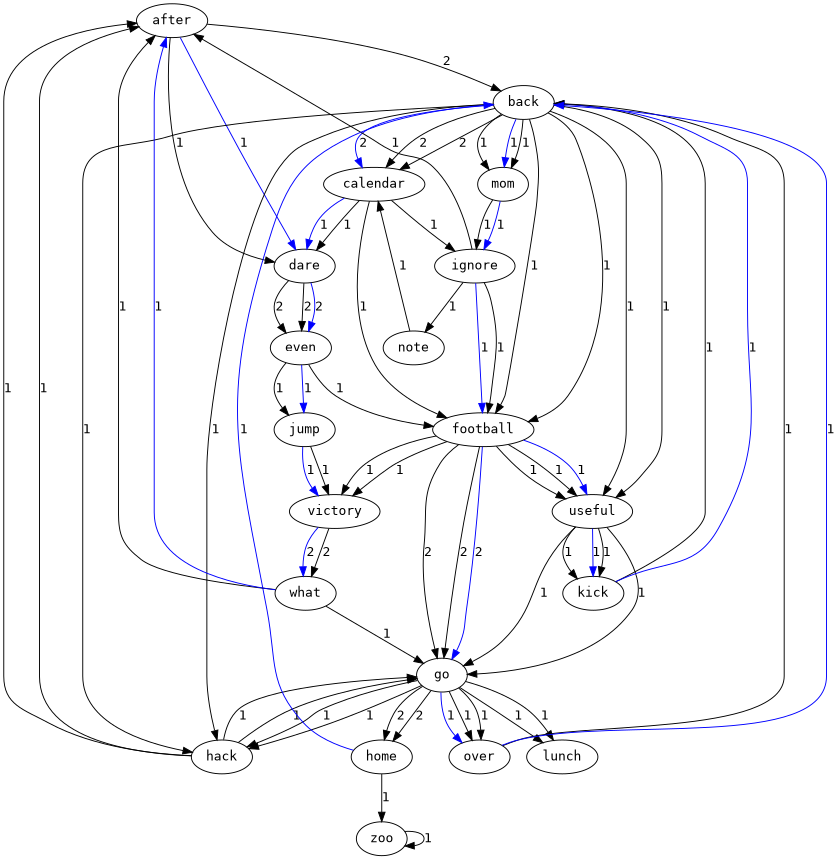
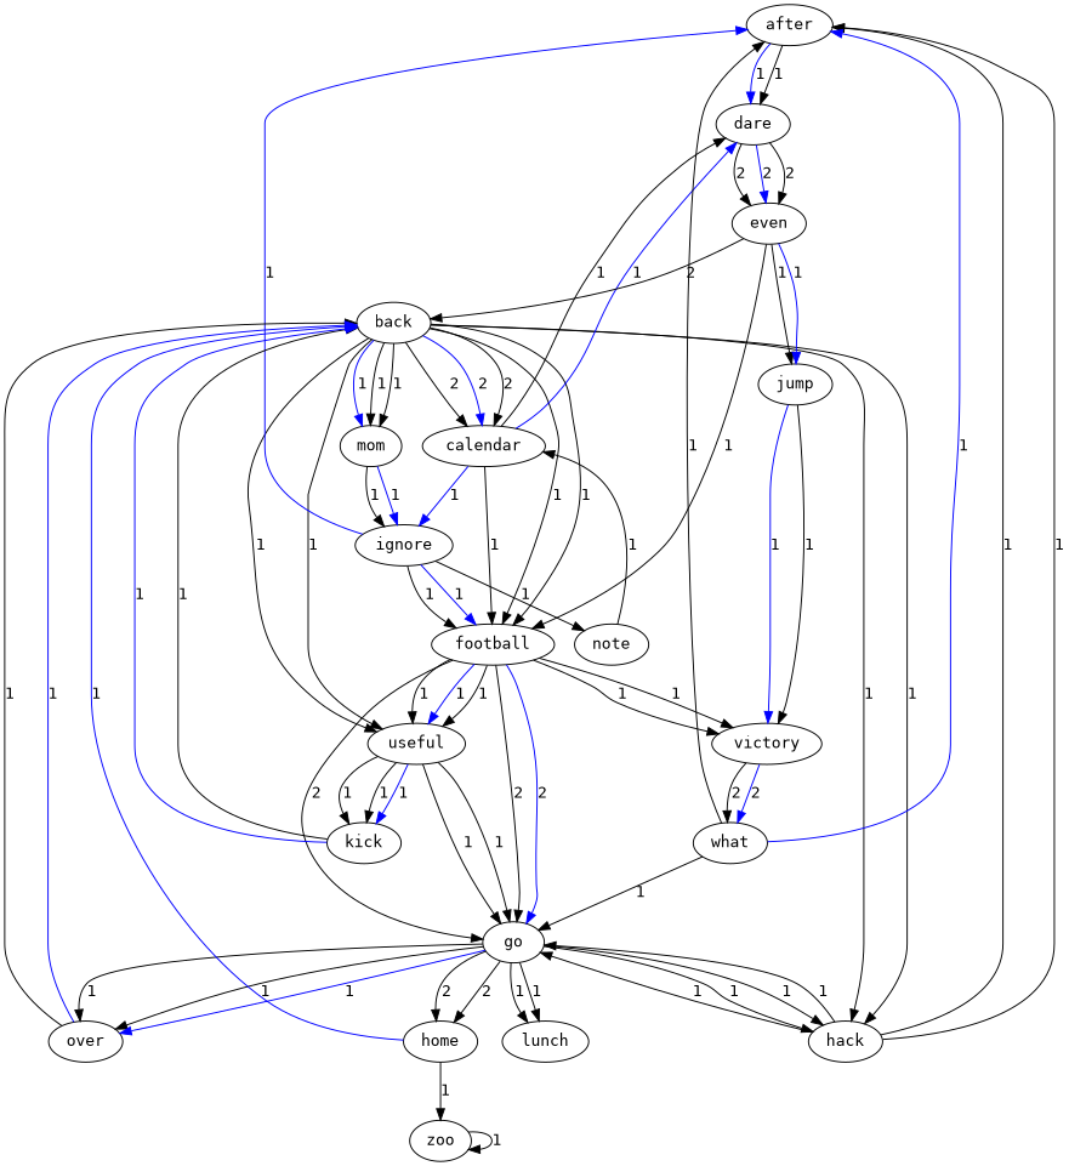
  digraph {
    fontname="DejaVu Sans Mono"
    node [fontname="DejaVu Sans Mono"]
    edge [fontname="DejaVu Sans Mono"]
    after
    back
    dare
    football
    calendar
    useful
    hack
    mom
    even
    ignore
    note
    go
    victory
    kick
    jump
    home
    lunch
    over
    what
    zoo
-   after -> back [label=2]
+   even -> back [label=2]
    after -> dare [label=1]
    after -> dare [color=blue label=1]
    back -> football [label=1]
    back -> football [label=1]
    back -> calendar [label=2]
    back -> calendar [label=2]
    back -> calendar [color=blue label=2]
    back -> useful [label=1]
    back -> useful [label=1]
    back -> hack [label=1]
    back -> hack [label=1]
    back -> mom [label=1]
    back -> mom [label=1]
    back -> mom [color=blue label=1]
    dare -> even [label=2]
    dare -> even [label=2]
    dare -> even [color=blue label=2]
    football -> useful [label=1]
    football -> useful [label=1]
    football -> useful [color=blue label=1]
    football -> go [label=2]
    football -> go [label=2]
    football -> go [color=blue label=2]
    football -> victory [label=1]
    football -> victory [label=1]
    calendar -> dare [label=1]
    calendar -> dare [color=blue label=1]
    calendar -> football [label=1]
-   calendar -> ignore [label=1]
+   calendar -> ignore [label=1 color=blue]
    useful -> go [label=1]
    useful -> go [label=1]
    useful -> kick [label=1]
    useful -> kick [label=1]
    useful -> kick [color=blue label=1]
    hack -> after [label=1]
    hack -> after [label=1]
    hack -> go [label=1]
    hack -> go [label=1]
    mom -> ignore [label=1]
    mom -> ignore [color=blue label=1]
    even -> football [label=1]
    even -> jump [label=1]
    even -> jump [color=blue label=1]
-   ignore -> after [label=1]
+   ignore -> after [label=1 color=blue]
    ignore -> football [label=1]
    ignore -> football [color=blue label=1]
    ignore -> note [label=1]
    note -> calendar [label=1]
    go -> hack [label=1]
    go -> hack [label=1]
    go -> home [label=2]
    go -> home [label=2]
    go -> lunch [label=1]
    go -> lunch [label=1]
    go -> over [label=1]
    go -> over [label=1]
    go -> over [color=blue label=1]
    victory -> what [label=2]
    victory -> what [color=blue label=2]
    kick -> back [label=1]
    kick -> back [color=blue label=1]
    jump -> victory [label=1]
    jump -> victory [color=blue label=1]
    home -> back [color=blue label=1]
    home -> zoo [label=1]
    over -> back [label=1]
    over -> back [color=blue label=1]
    what -> after [label=1]
    what -> after [color=blue label=1]
    what -> go [label=1]
    zoo -> zoo [label=1]
  }
